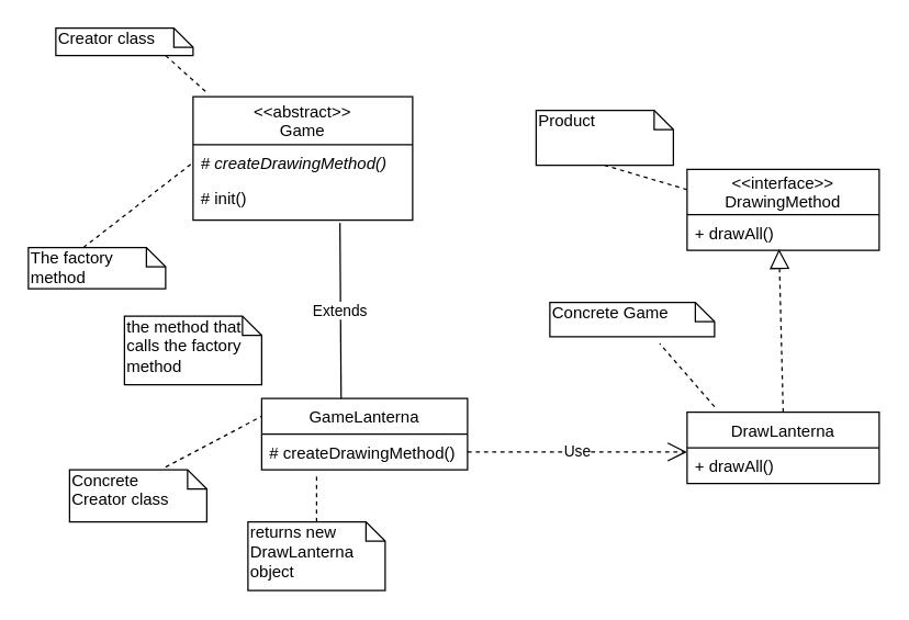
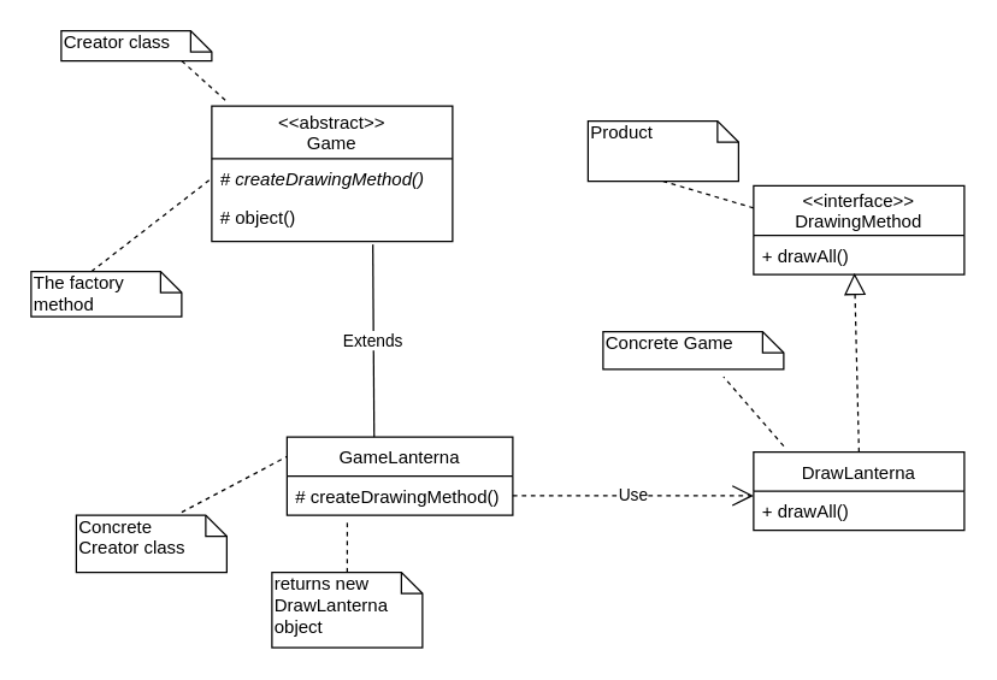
  <mxCell id="0" />
  <mxCell id="1" parent="0" />
  <mxCell id="2" value="&#10;&lt;&lt;abstract&gt;&gt;&#10;Game&#10;" style="swimlane;fontStyle=0;childLayout=stackLayout;horizontal=1;startSize=35;fillColor=none;horizontalStack=0;resizeParent=1;resizeParentMax=0;resizeLast=0;collapsible=1;marginBottom=0;" parent="1" vertex="1"><mxGeometry x="140" y="70" width="160" height="90" as="geometry" /></mxCell>
  <mxCell id="3" value="# createDrawingMethod()" style="text;strokeColor=none;fillColor=none;align=left;verticalAlign=top;spacingLeft=4;spacingRight=4;overflow=hidden;rotatable=0;points=[[0,0.5],[1,0.5]];portConstraint=eastwest;fontStyle=2" parent="2" vertex="1"><mxGeometry y="35" width="160" height="26" as="geometry" /></mxCell>
- <mxCell id="4" value="# init()&#10;&#10;" style="text;strokeColor=none;fillColor=none;align=left;verticalAlign=top;spacingLeft=4;spacingRight=4;overflow=hidden;rotatable=0;points=[[0,0.5],[1,0.5]];portConstraint=eastwest;" parent="2" vertex="1"><mxGeometry y="61" width="160" height="29" as="geometry" /></mxCell>
+ <mxCell id="4" value="# object()&#10;&#10;" style="text;strokeColor=none;fillColor=none;align=left;verticalAlign=top;spacingLeft=4;spacingRight=4;overflow=hidden;rotatable=0;points=[[0,0.5],[1,0.5]];portConstraint=eastwest;" parent="2" vertex="1"><mxGeometry y="61" width="160" height="29" as="geometry" /></mxCell>
  <mxCell id="5" value="" style="endArrow=none;dashed=1;html=1;entryX=0;entryY=0.5;entryDx=0;entryDy=0;" parent="1" target="3" edge="1"><mxGeometry width="50" height="50" relative="1" as="geometry"><mxPoint x="60" y="180" as="sourcePoint" /><mxPoint x="140" y="210" as="targetPoint" /><Array as="points" /></mxGeometry></mxCell>
  <mxCell id="6" value="The factory method" style="shape=note;whiteSpace=wrap;html=1;size=14;verticalAlign=top;align=left;spacingTop=-6;" parent="1" vertex="1"><mxGeometry x="20" y="180" width="100" height="30" as="geometry" /></mxCell>
- <mxCell id="7" value="the method that calls the factory method" style="shape=note;whiteSpace=wrap;html=1;size=14;verticalAlign=top;align=left;spacingTop=-6;" parent="1" vertex="1"><mxGeometry x="90" y="230" width="100" height="50" as="geometry" /></mxCell>
  <mxCell id="8" value="" style="endArrow=none;dashed=1;html=1;entryX=0.069;entryY=-0.023;entryDx=0;entryDy=0;entryPerimeter=0;" parent="1" target="2" edge="1"><mxGeometry width="50" height="50" relative="1" as="geometry"><mxPoint x="120" y="40" as="sourcePoint" /><mxPoint x="150" y="10" as="targetPoint" /></mxGeometry></mxCell>
  <mxCell id="9" value="Creator class&lt;br&gt;" style="shape=note;whiteSpace=wrap;html=1;size=14;verticalAlign=top;align=left;spacingTop=-6;" parent="1" vertex="1"><mxGeometry x="40" y="20" width="100" height="20" as="geometry" /></mxCell>
  <mxCell id="10" value="Extends" style="endArrow=none;endSize=16;endFill=0;html=1;exitX=0.386;exitY=0;exitDx=0;exitDy=0;exitPerimeter=0;entryX=0.669;entryY=1.069;entryDx=0;entryDy=0;entryPerimeter=0;" parent="1" source="11" target="4" edge="1"><mxGeometry width="160" relative="1" as="geometry"><mxPoint x="245" y="280" as="sourcePoint" /><mxPoint x="246" y="190" as="targetPoint" /></mxGeometry></mxCell>
  <mxCell id="11" value="GameLanterna" style="swimlane;fontStyle=0;childLayout=stackLayout;horizontal=1;startSize=26;fillColor=none;horizontalStack=0;resizeParent=1;resizeParentMax=0;resizeLast=0;collapsible=1;marginBottom=0;" parent="1" vertex="1"><mxGeometry x="190" y="290" width="150" height="52" as="geometry" /></mxCell>
  <mxCell id="12" value="# createDrawingMethod()" style="text;strokeColor=none;fillColor=none;align=left;verticalAlign=top;spacingLeft=4;spacingRight=4;overflow=hidden;rotatable=0;points=[[0,0.5],[1,0.5]];portConstraint=eastwest;" parent="11" vertex="1"><mxGeometry y="26" width="150" height="26" as="geometry" /></mxCell>
  <mxCell id="13" value="" style="endArrow=none;dashed=1;html=1;entryX=0;entryY=0.25;entryDx=0;entryDy=0;" parent="1" target="11" edge="1"><mxGeometry width="50" height="50" relative="1" as="geometry"><mxPoint x="120" y="340" as="sourcePoint" /><mxPoint x="110" y="320" as="targetPoint" /></mxGeometry></mxCell>
  <mxCell id="14" value="Concrete&lt;br&gt;Creator class&lt;br&gt;" style="shape=note;whiteSpace=wrap;html=1;size=14;verticalAlign=top;align=left;spacingTop=-6;" parent="1" vertex="1"><mxGeometry x="50" y="342" width="100" height="38" as="geometry" /></mxCell>
  <mxCell id="15" value="" style="endArrow=none;dashed=1;html=1;entryX=0.267;entryY=1.077;entryDx=0;entryDy=0;entryPerimeter=0;" parent="1" target="12" edge="1"><mxGeometry width="50" height="50" relative="1" as="geometry"><mxPoint x="230" y="380" as="sourcePoint" /><mxPoint x="260" y="370" as="targetPoint" /></mxGeometry></mxCell>
  <mxCell id="16" value="returns new&lt;br&gt;DrawLanterna&lt;br&gt;object&lt;br&gt;" style="shape=note;whiteSpace=wrap;html=1;size=14;verticalAlign=top;align=left;spacingTop=-6;" parent="1" vertex="1"><mxGeometry x="180" y="380" width="100" height="50" as="geometry" /></mxCell>
  <mxCell id="17" value="Use" style="endArrow=open;endSize=12;dashed=1;html=1;" parent="1" source="12" edge="1"><mxGeometry width="160" relative="1" as="geometry"><mxPoint x="340" y="329" as="sourcePoint" /><mxPoint x="500" y="329" as="targetPoint" /></mxGeometry></mxCell>
  <mxCell id="18" value="DrawLanterna" style="swimlane;fontStyle=0;childLayout=stackLayout;horizontal=1;startSize=26;fillColor=none;horizontalStack=0;resizeParent=1;resizeParentMax=0;resizeLast=0;collapsible=1;marginBottom=0;" parent="1" vertex="1"><mxGeometry x="500" y="300" width="140" height="52" as="geometry" /></mxCell>
  <mxCell id="19" value="+ drawAll()" style="text;strokeColor=none;fillColor=none;align=left;verticalAlign=top;spacingLeft=4;spacingRight=4;overflow=hidden;rotatable=0;points=[[0,0.5],[1,0.5]];portConstraint=eastwest;" parent="18" vertex="1"><mxGeometry y="26" width="140" height="26" as="geometry" /></mxCell>
  <mxCell id="20" value="&#10;&lt;&lt;interface&gt;&gt;&#10;DrawingMethod&#10;" style="swimlane;fontStyle=0;childLayout=stackLayout;horizontal=1;startSize=33;fillColor=none;horizontalStack=0;resizeParent=1;resizeParentMax=0;resizeLast=0;collapsible=1;marginBottom=0;" parent="1" vertex="1"><mxGeometry x="500" y="123" width="140" height="59" as="geometry" /></mxCell>
  <mxCell id="21" value="+ drawAll()" style="text;strokeColor=none;fillColor=none;align=left;verticalAlign=top;spacingLeft=4;spacingRight=4;overflow=hidden;rotatable=0;points=[[0,0.5],[1,0.5]];portConstraint=eastwest;" parent="20" vertex="1"><mxGeometry y="33" width="140" height="26" as="geometry" /></mxCell>
  <mxCell id="22" value="" style="endArrow=block;dashed=1;endFill=0;endSize=12;html=1;exitX=0.5;exitY=0;exitDx=0;exitDy=0;" parent="1" source="18" edge="1"><mxGeometry width="160" relative="1" as="geometry"><mxPoint x="500" y="240" as="sourcePoint" /><mxPoint x="567" y="181" as="targetPoint" /></mxGeometry></mxCell>
  <mxCell id="23" value="" style="endArrow=none;dashed=1;html=1;exitX=0;exitY=0.25;exitDx=0;exitDy=0;entryX=0.5;entryY=1;entryDx=0;entryDy=0;entryPerimeter=0;" parent="1" source="20" target="24" edge="1"><mxGeometry width="50" height="50" relative="1" as="geometry"><mxPoint x="670" y="140" as="sourcePoint" /><mxPoint x="670" y="100" as="targetPoint" /><Array as="points" /></mxGeometry></mxCell>
  <mxCell id="24" value="Product" style="shape=note;whiteSpace=wrap;html=1;size=14;verticalAlign=top;align=left;spacingTop=-6;" parent="1" vertex="1"><mxGeometry x="390" y="80" width="100" height="40" as="geometry" /></mxCell>
  <mxCell id="25" value="" style="endArrow=none;dashed=1;html=1;exitX=0.143;exitY=-0.077;exitDx=0;exitDy=0;exitPerimeter=0;" parent="1" source="18" edge="1"><mxGeometry width="50" height="50" relative="1" as="geometry"><mxPoint x="470" y="280" as="sourcePoint" /><mxPoint x="480" y="250" as="targetPoint" /></mxGeometry></mxCell>
  <mxCell id="26" value="Concrete Game" style="shape=note;whiteSpace=wrap;html=1;size=14;verticalAlign=top;align=left;spacingTop=-6;" parent="1" vertex="1"><mxGeometry x="400" y="220" width="120" height="25" as="geometry" /></mxCell>
